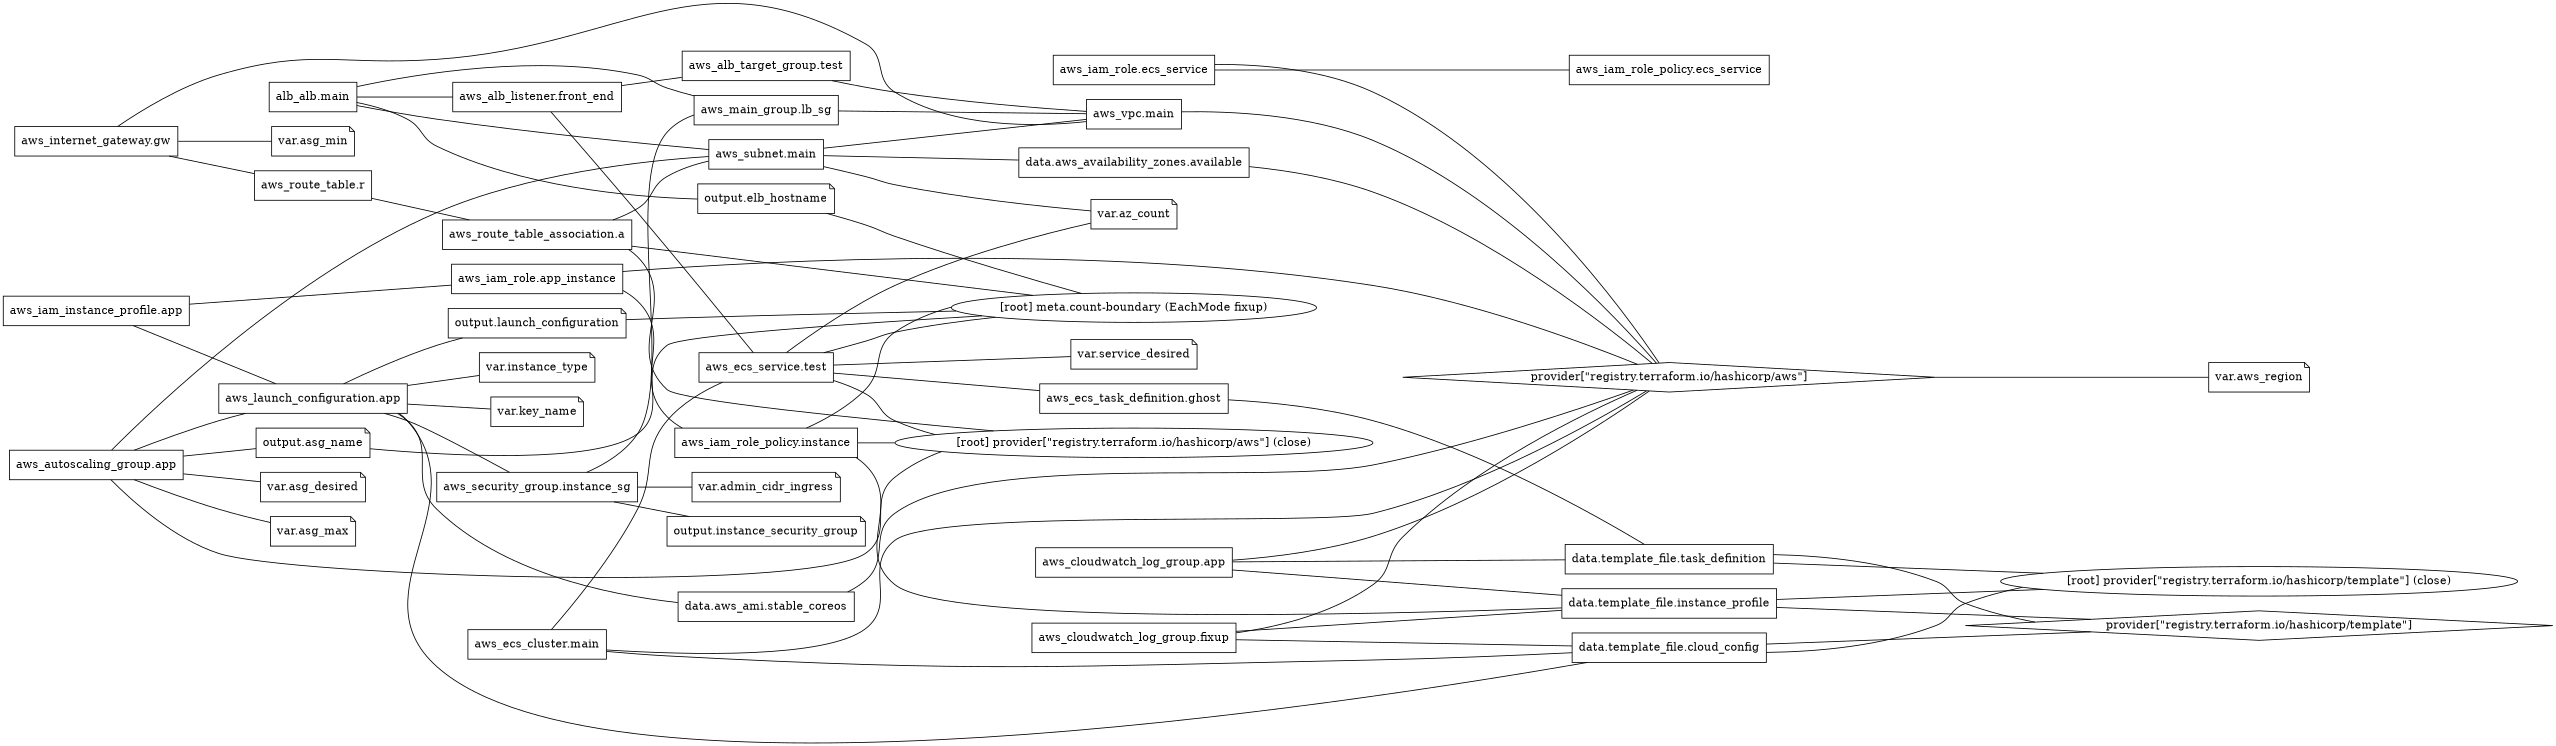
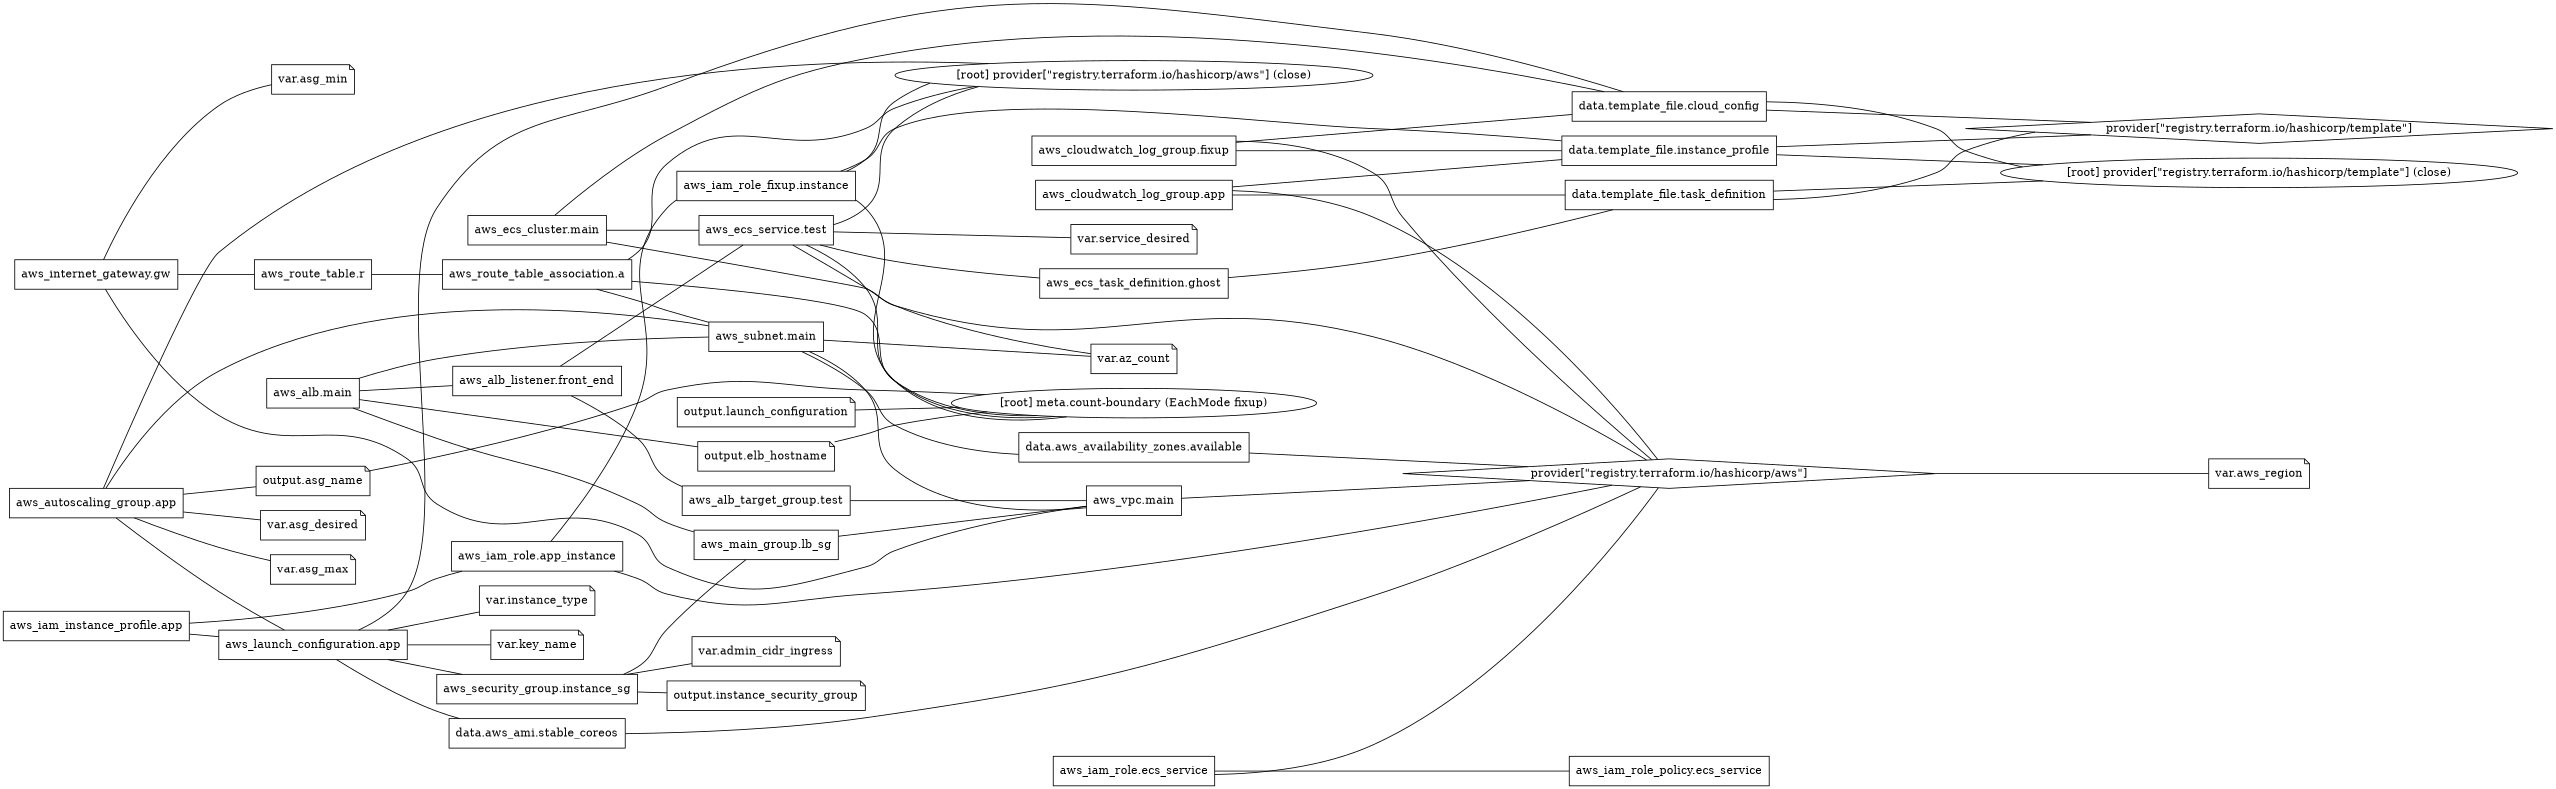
  strict graph {
    compound=true
    newrank=true
    rankdir=LR
    node [shape=box]
-   n1 [label="alb_alb.main"]
+   n1 [label="aws_alb.main"]
    n2 [label="aws_alb_listener.front_end"]
    n3 [label="aws_main_group.lb_sg"]
    n4 [label="aws_subnet.main"]
    n5 [label="output.elb_hostname" shape=note]
    n6 [label="aws_alb_target_group.test"]
    n7 [label="aws_ecs_service.test"]
    n8 [label="aws_vpc.main"]
    n9 [label="data.aws_availability_zones.available"]
    n10 [label="var.az_count" shape=note]
    "[root] meta.count-boundary (EachMode fixup)" [shape=""]
    "[root] provider[\"registry.terraform.io/hashicorp/aws\"] (close)" [shape=""]
    n13 [label="aws_ecs_task_definition.ghost"]
    n14 [label="var.service_desired" shape=note]
    n15 [label="provider[\"registry.terraform.io/hashicorp/aws\"]" shape=diamond]
    n16 [label="data.template_file.task_definition"]
    n17 [label="aws_iam_role_policy.ecs_service"]
    n18 [label="var.aws_region" shape=note]
    n19 [label="aws_autoscaling_group.app"]
    n20 [label="aws_launch_configuration.app"]
    n21 [label="output.asg_name" shape=note]
    n22 [label="var.asg_desired" shape=note]
    n23 [label="var.asg_max" shape=note]
    n24 [label="data.template_file.cloud_config"]
    n25 [label="aws_security_group.instance_sg"]
    n26 [label="data.aws_ami.stable_coreos"]
    n27 [label="output.launch_configuration" shape=note]
    n28 [label="var.instance_type" shape=note]
    n29 [label="var.key_name" shape=note]
    n30 [label="var.asg_min" shape=note]
    n31 [label="provider[\"registry.terraform.io/hashicorp/template\"]" shape=diamond]
    "[root] provider[\"registry.terraform.io/hashicorp/template\"] (close)" [shape=""]
    n33 [label="output.instance_security_group" shape=note]
    n34 [label="var.admin_cidr_ingress" shape=note]
    n35 [label="aws_cloudwatch_log_group.app"]
    n36 [label="data.template_file.instance_profile"]
    n37 [label="aws_cloudwatch_log_group.fixup"]
    n38 [label="aws_ecs_cluster.main"]
    n39 [label="aws_iam_instance_profile.app"]
    n40 [label="aws_iam_role.app_instance"]
-   n41 [label="aws_iam_role_policy.instance"]
+   n41 [label="aws_iam_role_fixup.instance"]
    n42 [label="aws_iam_role.ecs_service"]
    n43 [label="aws_internet_gateway.gw"]
    n44 [label="aws_route_table.r"]
    n45 [label="aws_route_table_association.a"]
    n1 -- n2
    n1 -- n3
    n1 -- n4
    n1 -- n5
    n2 -- n6
    n2 -- n7
    n3 -- n8
    n4 -- n8
    n4 -- n9
    n4 -- n10
    n5 -- "[root] meta.count-boundary (EachMode fixup)"
    n6 -- n8
    n7 -- n10
    n7 -- "[root] meta.count-boundary (EachMode fixup)"
    n7 -- "[root] provider[\"registry.terraform.io/hashicorp/aws\"] (close)"
    n7 -- n13
    n7 -- n14
    n8 -- n15
    n9 -- n15
    n13 -- n16
    n15 -- n18
    n16 -- n31
    n16 -- "[root] provider[\"registry.terraform.io/hashicorp/template\"] (close)"
    n19 -- n4
    n19 -- "[root] provider[\"registry.terraform.io/hashicorp/aws\"] (close)"
    n19 -- n20
    n19 -- n21
    n19 -- n22
    n19 -- n23
    n20 -- n24
    n20 -- n25
    n20 -- n26
-   n20 -- n27
    n20 -- n28
    n20 -- n29
    n21 -- "[root] meta.count-boundary (EachMode fixup)"
    n24 -- n31
    n24 -- "[root] provider[\"registry.terraform.io/hashicorp/template\"] (close)"
    n25 -- n3
    n25 -- n33
    n25 -- n34
    n26 -- n15
    n27 -- "[root] meta.count-boundary (EachMode fixup)"
    n35 -- n15
    n35 -- n16
    n35 -- n36
    n36 -- n31
    n36 -- "[root] provider[\"registry.terraform.io/hashicorp/template\"] (close)"
    n37 -- n15
    n37 -- n24
    n37 -- n36
    n38 -- n7
    n38 -- n15
    n38 -- n24
    n39 -- n20
    n39 -- n40
    n40 -- n15
    n40 -- n41
    n41 -- "[root] meta.count-boundary (EachMode fixup)"
    n41 -- "[root] provider[\"registry.terraform.io/hashicorp/aws\"] (close)"
    n41 -- n36
    n42 -- n15
    n42 -- n17
    n43 -- n8
    n43 -- n30
    n43 -- n44
    n44 -- n45
    n45 -- n4
    n45 -- "[root] meta.count-boundary (EachMode fixup)"
    n45 -- "[root] provider[\"registry.terraform.io/hashicorp/aws\"] (close)"
  }
